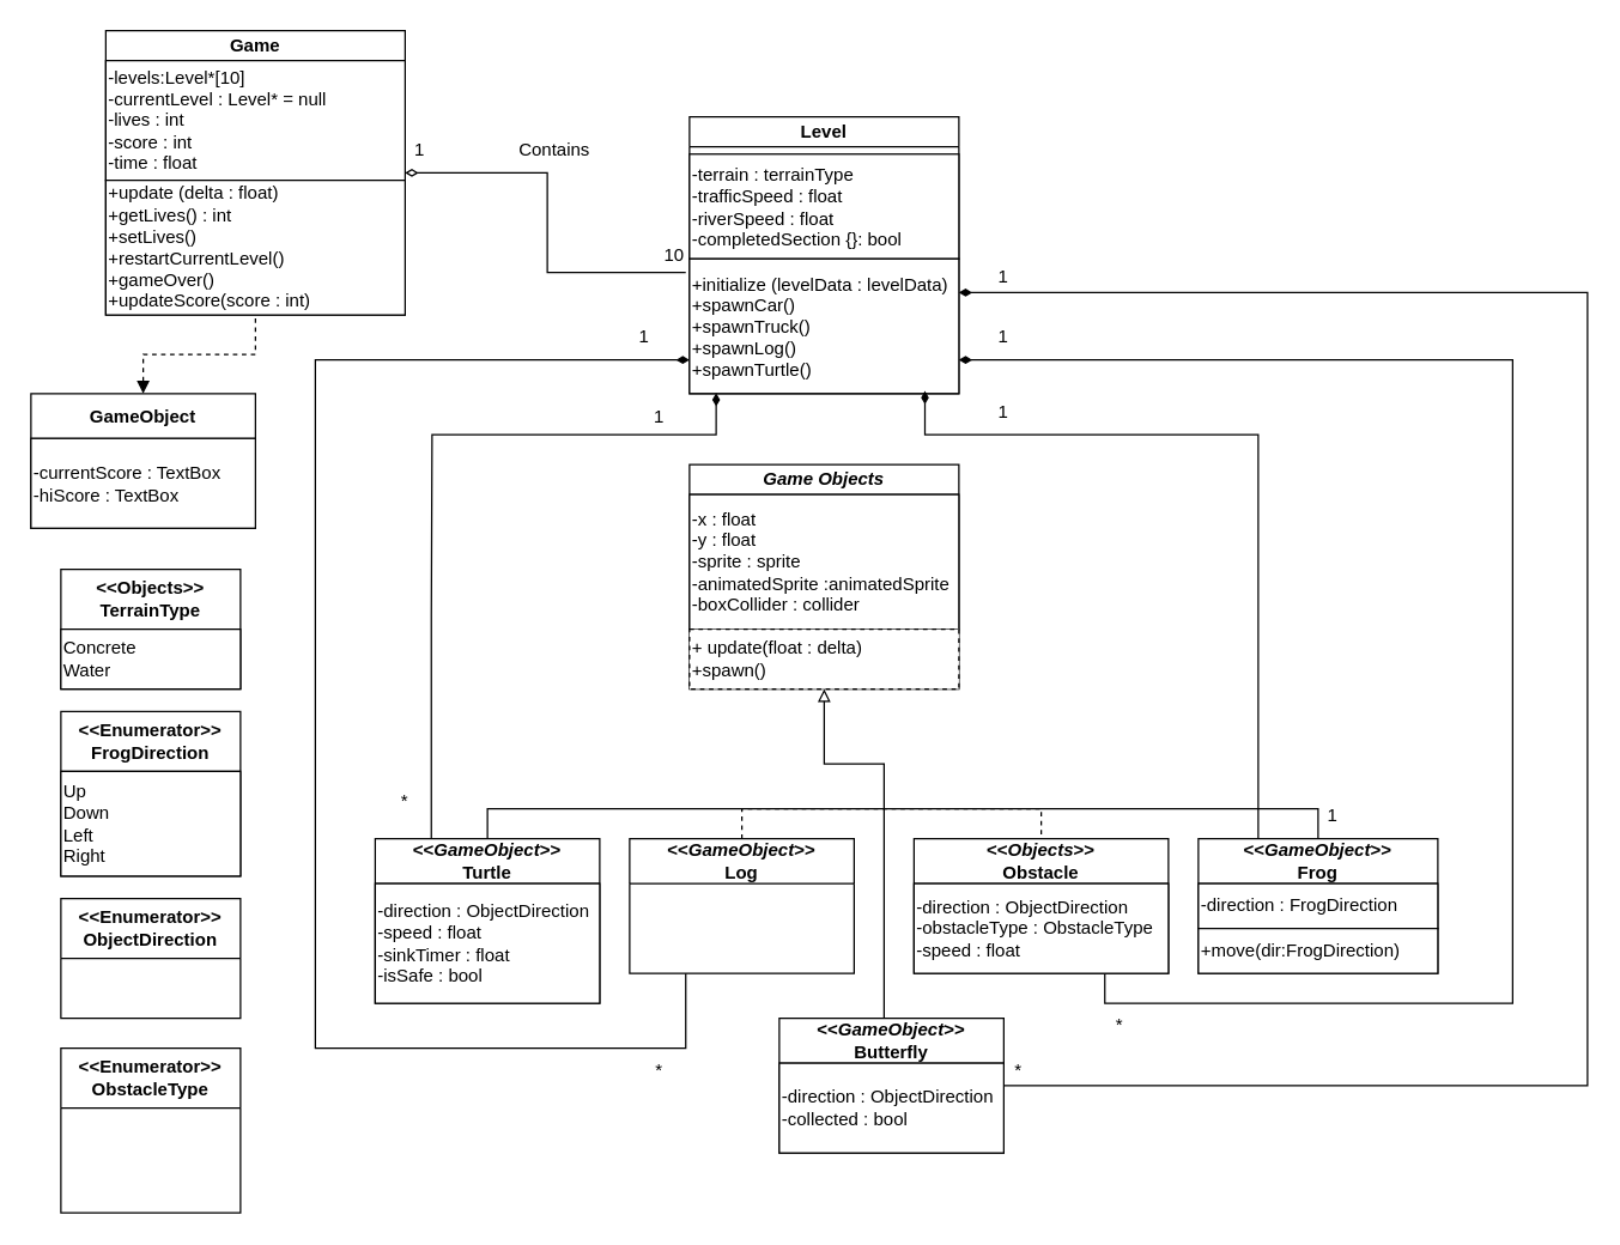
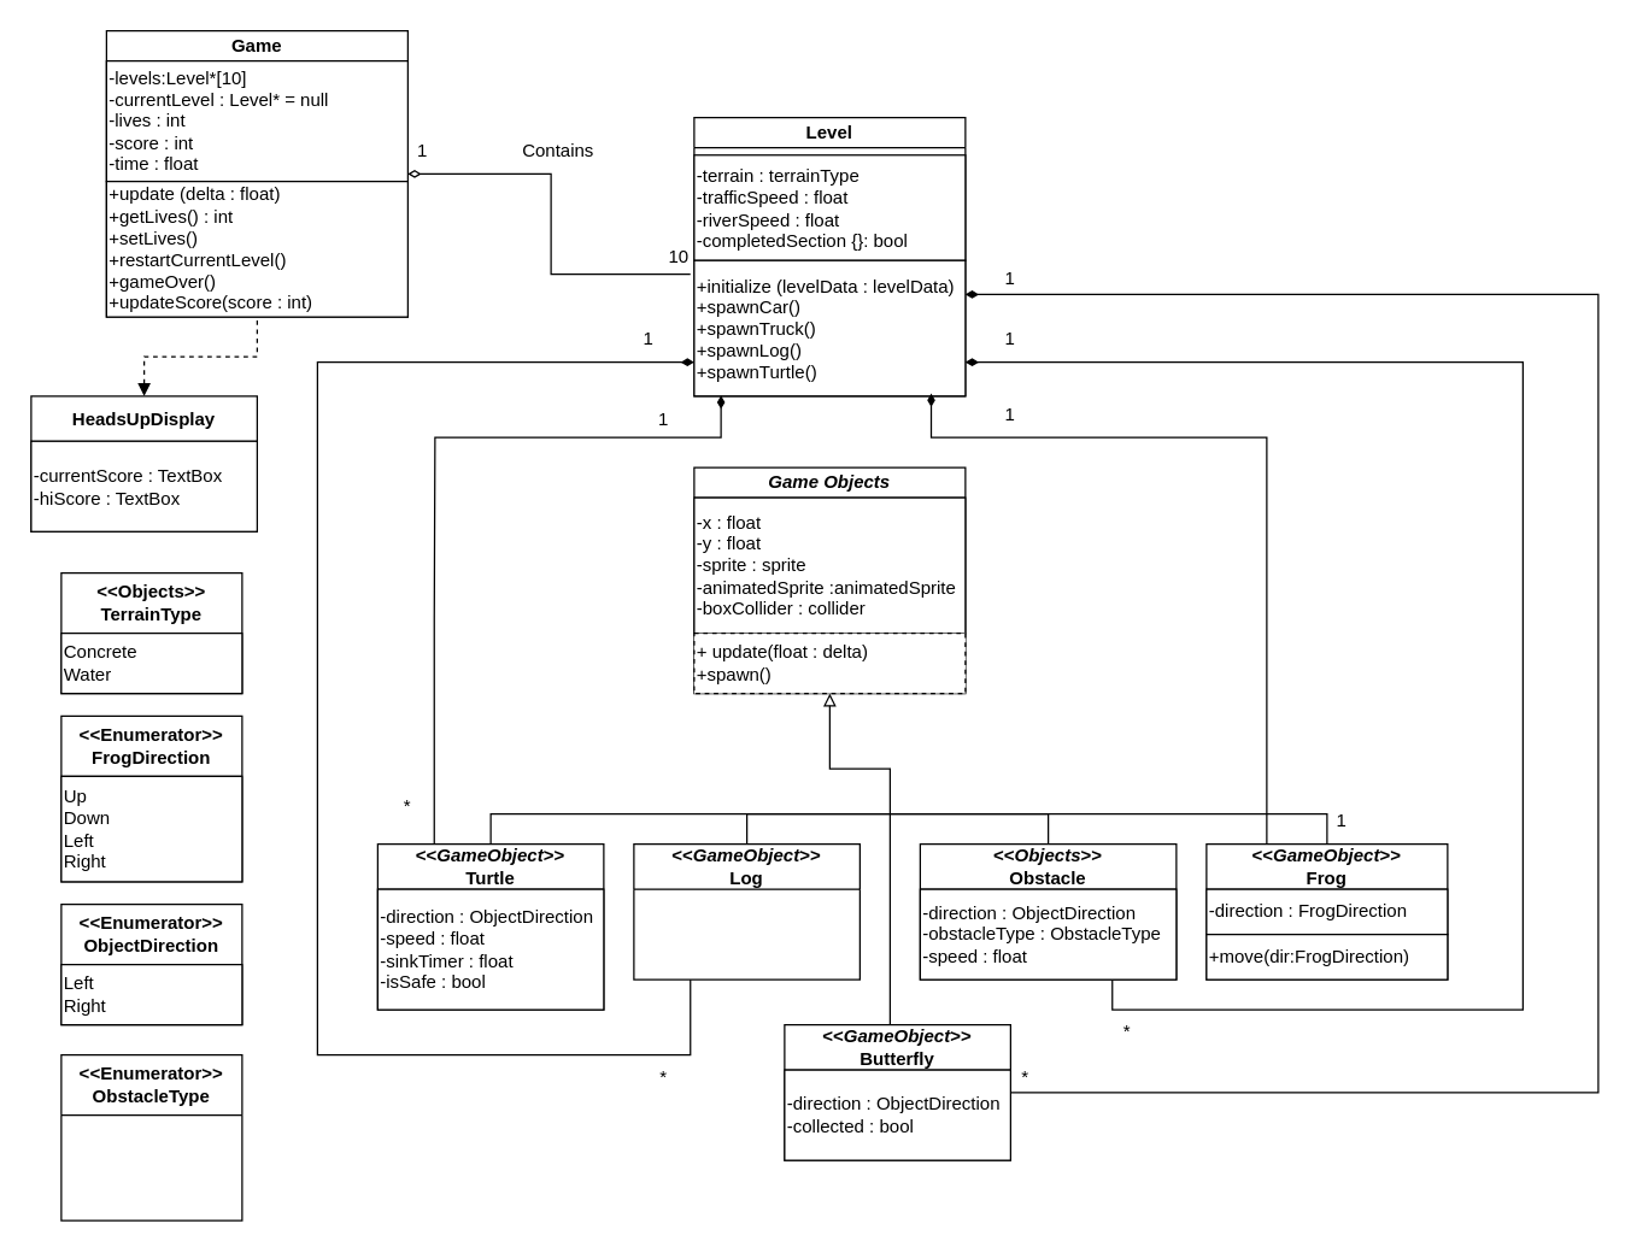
  <mxCell id="0" />
  <mxCell id="1" parent="0" />
  <mxCell id="2" value="&lt;div&gt;Game&lt;/div&gt;" style="swimlane;whiteSpace=wrap;html=1;startSize=20;" parent="1" vertex="1"><mxGeometry x="70" y="20" width="200" height="190" as="geometry" /></mxCell>
  <mxCell id="3" value="-levels:Level*[10]&lt;div&gt;-currentLevel : Level* = null&lt;/div&gt;&lt;div&gt;-lives : int&lt;/div&gt;&lt;div&gt;-score : int&lt;/div&gt;&lt;div&gt;-time : float&lt;/div&gt;" style="rounded=0;whiteSpace=wrap;html=1;align=left;" parent="2" vertex="1"><mxGeometry y="20" width="200" height="80" as="geometry" /></mxCell>
  <mxCell id="4" value="&lt;div&gt;+update (delta : float)&lt;/div&gt;+getLives() : int&lt;div&gt;+setLives()&lt;/div&gt;&lt;div&gt;+restartCurrentLevel()&lt;/div&gt;&lt;div&gt;+gameOver()&lt;/div&gt;&lt;div&gt;+updateScore(score : int)&lt;/div&gt;" style="rounded=0;whiteSpace=wrap;html=1;align=left;" parent="2" vertex="1"><mxGeometry y="100" width="200" height="90" as="geometry" /></mxCell>
  <mxCell id="5" style="edgeStyle=orthogonalEdgeStyle;rounded=0;orthogonalLoop=1;jettySize=auto;html=1;exitX=0.5;exitY=0;exitDx=0;exitDy=0;startArrow=block;startFill=1;endArrow=none;endFill=0;dashed=1;" parent="1" source="6" target="4" edge="1"><mxGeometry relative="1" as="geometry" /></mxCell>
- <mxCell id="6" value="GameObject" style="swimlane;whiteSpace=wrap;html=1;startSize=30;" parent="1" vertex="1"><mxGeometry x="20" y="262.5" width="150" height="90" as="geometry" /></mxCell>
+ <mxCell id="6" value="HeadsUpDisplay" style="swimlane;whiteSpace=wrap;html=1;startSize=30;" parent="1" vertex="1"><mxGeometry x="20" y="262.5" width="150" height="90" as="geometry" /></mxCell>
  <mxCell id="7" value="-currentScore : TextBox&lt;div&gt;&lt;span style=&quot;background-color: initial;&quot;&gt;-hiScore : TextBox&lt;/span&gt;&lt;/div&gt;" style="rounded=0;whiteSpace=wrap;html=1;align=left;" parent="6" vertex="1"><mxGeometry y="30" width="150" height="60" as="geometry" /></mxCell>
  <mxCell id="8" value="Level" style="swimlane;whiteSpace=wrap;html=1;startSize=20;" parent="1" vertex="1"><mxGeometry x="460" y="77.5" width="180" height="185" as="geometry" /></mxCell>
  <mxCell id="9" value="-terrain : terrainType&lt;div&gt;-trafficSpeed : float&lt;/div&gt;&lt;div&gt;-riverSpeed : float&lt;/div&gt;&lt;div&gt;-completedSection {}: bool&lt;/div&gt;" style="rounded=0;whiteSpace=wrap;html=1;align=left;" parent="8" vertex="1"><mxGeometry y="25" width="180" height="70" as="geometry" /></mxCell>
  <mxCell id="10" value="+initialize (levelData : levelData)&lt;div&gt;+spawnCar()&lt;div&gt;+spawnTruck()&lt;/div&gt;&lt;div&gt;+spawnLog()&lt;/div&gt;&lt;div&gt;+spawnTurtle()&lt;/div&gt;&lt;/div&gt;" style="rounded=0;whiteSpace=wrap;html=1;align=left;" parent="8" vertex="1"><mxGeometry y="95" width="180" height="90" as="geometry" /></mxCell>
  <mxCell id="11" value="&lt;div&gt;&amp;lt;&amp;lt;&lt;i&gt;GameObject&lt;/i&gt;&amp;gt;&amp;gt;&lt;/div&gt;Frog" style="swimlane;whiteSpace=wrap;html=1;startSize=30;" parent="1" vertex="1"><mxGeometry x="800" y="560" width="160" height="90" as="geometry" /></mxCell>
  <mxCell id="12" value="&lt;div&gt;-direction : FrogDirection&lt;/div&gt;" style="rounded=0;whiteSpace=wrap;html=1;align=left;" parent="11" vertex="1"><mxGeometry y="30" width="160" height="30" as="geometry" /></mxCell>
  <mxCell id="13" value="+move(dir:FrogDirection)" style="rounded=0;whiteSpace=wrap;html=1;align=left;" parent="11" vertex="1"><mxGeometry y="60" width="160" height="30" as="geometry" /></mxCell>
  <mxCell id="14" value="&amp;lt;&amp;lt;Objects&lt;span style=&quot;background-color: initial;&quot;&gt;&amp;gt;&amp;gt;&lt;/span&gt;&lt;div&gt;TerrainType&lt;/div&gt;" style="swimlane;whiteSpace=wrap;html=1;startSize=40;" parent="1" vertex="1"><mxGeometry x="40" y="380" width="120" height="80" as="geometry" /></mxCell>
  <mxCell id="15" value="Concrete&lt;div&gt;Water&lt;/div&gt;" style="rounded=0;whiteSpace=wrap;html=1;align=left;" parent="14" vertex="1"><mxGeometry y="40" width="120" height="40" as="geometry" /></mxCell>
  <mxCell id="16" value="&amp;lt;&amp;lt;Enumerator&amp;gt;&amp;gt;&lt;div&gt;FrogDirection&lt;/div&gt;" style="swimlane;whiteSpace=wrap;html=1;startSize=40;" parent="1" vertex="1"><mxGeometry x="40" y="475" width="120" height="110" as="geometry" /></mxCell>
  <mxCell id="17" value="Up&lt;div&gt;Down&lt;/div&gt;&lt;div&gt;Left&lt;/div&gt;&lt;div&gt;Right&lt;/div&gt;" style="rounded=0;whiteSpace=wrap;html=1;align=left;" parent="16" vertex="1"><mxGeometry y="40" width="120" height="70" as="geometry" /></mxCell>
  <mxCell id="18" style="edgeStyle=orthogonalEdgeStyle;rounded=0;orthogonalLoop=1;jettySize=auto;html=1;exitX=0.75;exitY=1;exitDx=0;exitDy=0;entryX=1;entryY=0.75;entryDx=0;entryDy=0;endArrow=diamondThin;endFill=1;" edge="1" parent="1" source="19" target="10"><mxGeometry relative="1" as="geometry"><Array as="points"><mxPoint x="738" y="670" /><mxPoint x="1010" y="670" /><mxPoint x="1010" y="240" /></Array></mxGeometry></mxCell>
  <mxCell id="19" value="&amp;lt;&amp;lt;&lt;i&gt;Objects&lt;/i&gt;&amp;gt;&amp;gt;&lt;div&gt;Obstacle&lt;/div&gt;" style="swimlane;whiteSpace=wrap;html=1;startSize=30;" parent="1" vertex="1"><mxGeometry x="610" y="560" width="170" height="90" as="geometry"><mxRectangle x="250" y="810" width="140" height="40" as="alternateBounds" /></mxGeometry></mxCell>
  <mxCell id="20" value="-direction : ObjectDirection&lt;div&gt;-obstacleType : ObstacleType&lt;/div&gt;&lt;div&gt;-speed : float&lt;/div&gt;" style="rounded=0;whiteSpace=wrap;html=1;align=left;" parent="19" vertex="1"><mxGeometry y="30" width="170" height="60" as="geometry" /></mxCell>
  <mxCell id="21" value="&lt;i&gt;Game Objects&lt;/i&gt;" style="swimlane;whiteSpace=wrap;html=1;startSize=20;" parent="1" vertex="1"><mxGeometry x="460" y="310" width="180" height="150" as="geometry" /></mxCell>
  <mxCell id="22" value="-x : float&lt;div&gt;-y : float&lt;/div&gt;&lt;div&gt;-sprite : sprite&lt;/div&gt;&lt;div&gt;-animatedSprite :animatedSprite&lt;/div&gt;&lt;div&gt;-boxCollider : collider&lt;/div&gt;" style="rounded=0;whiteSpace=wrap;html=1;align=left;" parent="21" vertex="1"><mxGeometry y="20" width="180" height="90" as="geometry" /></mxCell>
  <mxCell id="23" value="&lt;div&gt;+ update(float&amp;nbsp;&lt;span style=&quot;background-color: initial;&quot;&gt;: delta)&lt;/span&gt;&lt;/div&gt;+spawn()" style="rounded=0;whiteSpace=wrap;html=1;align=left;dashed=1;" parent="21" vertex="1"><mxGeometry y="110" width="180" height="40" as="geometry" /></mxCell>
- <mxCell id="24" style="edgeStyle=orthogonalEdgeStyle;rounded=0;orthogonalLoop=1;jettySize=auto;html=1;exitX=0.5;exitY=0;exitDx=0;exitDy=0;entryX=0.5;entryY=0;entryDx=0;entryDy=0;endArrow=none;endFill=0;dashed=1;" edge="1" parent="1" source="26" target="19"><mxGeometry relative="1" as="geometry" /></mxCell>
+ <mxCell id="24" style="edgeStyle=orthogonalEdgeStyle;rounded=0;orthogonalLoop=1;jettySize=auto;html=1;exitX=0.5;exitY=0;exitDx=0;exitDy=0;entryX=0.5;entryY=0;entryDx=0;entryDy=0;endArrow=none;endFill=0;" edge="1" parent="1" source="26" target="19"><mxGeometry relative="1" as="geometry" /></mxCell>
  <mxCell id="25" style="edgeStyle=orthogonalEdgeStyle;rounded=0;orthogonalLoop=1;jettySize=auto;html=1;exitX=0.25;exitY=1;exitDx=0;exitDy=0;entryX=0;entryY=0.75;entryDx=0;entryDy=0;endArrow=diamondThin;endFill=1;" edge="1" parent="1" source="26" target="10"><mxGeometry relative="1" as="geometry"><Array as="points"><mxPoint x="458" y="700" /><mxPoint x="210" y="700" /><mxPoint x="210" y="240" /></Array></mxGeometry></mxCell>
  <mxCell id="26" value="&amp;lt;&amp;lt;&lt;i&gt;GameObject&lt;/i&gt;&amp;gt;&amp;gt;&lt;div&gt;Log&lt;/div&gt;" style="swimlane;whiteSpace=wrap;html=1;startSize=30;" parent="1" vertex="1"><mxGeometry x="420" y="560" width="150" height="90" as="geometry" /></mxCell>
  <mxCell id="27" style="edgeStyle=orthogonalEdgeStyle;rounded=0;orthogonalLoop=1;jettySize=auto;html=1;exitX=0.5;exitY=0;exitDx=0;exitDy=0;entryX=0.5;entryY=0;entryDx=0;entryDy=0;endArrow=none;endFill=0;" edge="1" parent="1" source="29" target="11"><mxGeometry relative="1" as="geometry" /></mxCell>
  <mxCell id="28" style="edgeStyle=orthogonalEdgeStyle;rounded=0;orthogonalLoop=1;jettySize=auto;html=1;exitX=0.25;exitY=0;exitDx=0;exitDy=0;entryX=0.099;entryY=0.996;entryDx=0;entryDy=0;endArrow=diamondThin;endFill=1;entryPerimeter=0;" edge="1" parent="1" source="29" target="10"><mxGeometry relative="1" as="geometry"><Array as="points"><mxPoint x="288" y="411" /><mxPoint x="288" y="290" /><mxPoint x="478" y="290" /></Array></mxGeometry></mxCell>
  <mxCell id="29" value="&amp;lt;&amp;lt;&lt;i&gt;GameObject&lt;/i&gt;&amp;gt;&amp;gt;&lt;div&gt;Turtle&lt;/div&gt;" style="swimlane;whiteSpace=wrap;html=1;startSize=30;" parent="1" vertex="1"><mxGeometry x="250" y="560" width="150" height="110" as="geometry" /></mxCell>
  <mxCell id="30" value="-direction : ObjectDirection&lt;div&gt;-speed : float&lt;/div&gt;&lt;div&gt;-sinkTimer : float&lt;/div&gt;&lt;div&gt;-isSafe : bool&lt;/div&gt;" style="rounded=0;whiteSpace=wrap;html=1;align=left;" parent="29" vertex="1"><mxGeometry y="30" width="150" height="80" as="geometry" /></mxCell>
  <mxCell id="31" value="&amp;lt;&amp;lt;Enumerator&amp;gt;&amp;gt;&lt;div&gt;ObjectDirection&lt;/div&gt;" style="swimlane;whiteSpace=wrap;html=1;startSize=40;" parent="1" vertex="1"><mxGeometry x="40" y="600" width="120" height="80" as="geometry" /></mxCell>
+ <mxCell id="32" value="&lt;div&gt;Left&lt;/div&gt;&lt;div&gt;Right&lt;/div&gt;" style="rounded=0;whiteSpace=wrap;html=1;align=left;" parent="31" vertex="1"><mxGeometry y="40" width="120" height="40" as="geometry" /></mxCell>
  <mxCell id="33" value="&amp;lt;&amp;lt;Enumerator&amp;gt;&amp;gt;&lt;div&gt;ObstacleType&lt;/div&gt;" style="swimlane;whiteSpace=wrap;html=1;startSize=40;" parent="1" vertex="1"><mxGeometry x="40" y="700" width="120" height="110" as="geometry" /></mxCell>
  <mxCell id="34" style="edgeStyle=orthogonalEdgeStyle;rounded=0;orthogonalLoop=1;jettySize=auto;html=1;exitX=0.5;exitY=0;exitDx=0;exitDy=0;entryX=0.5;entryY=1;entryDx=0;entryDy=0;endArrow=block;endFill=0;" parent="1" target="21" edge="1"><mxGeometry relative="1" as="geometry"><Array as="points"><mxPoint x="590" y="510" /><mxPoint x="550" y="510" /></Array><mxPoint x="590" y="680" as="sourcePoint" /><mxPoint x="715" y="500" as="targetPoint" /></mxGeometry></mxCell>
  <mxCell id="35" value="&amp;lt;&amp;lt;&lt;i&gt;GameObject&lt;/i&gt;&amp;gt;&amp;gt;&lt;div&gt;Butterfly&lt;/div&gt;" style="swimlane;whiteSpace=wrap;html=1;startSize=30;" parent="1" vertex="1"><mxGeometry x="520" y="680" width="150" height="90" as="geometry" /></mxCell>
  <mxCell id="36" value="-direction : ObjectDirection&lt;div&gt;-collected : bool&lt;/div&gt;" style="rounded=0;whiteSpace=wrap;html=1;align=left;" parent="35" vertex="1"><mxGeometry y="30" width="150" height="60" as="geometry" /></mxCell>
  <mxCell id="37" style="edgeStyle=orthogonalEdgeStyle;rounded=0;orthogonalLoop=1;jettySize=auto;html=1;exitX=1;exitY=0.5;exitDx=0;exitDy=0;entryX=-0.014;entryY=0.1;entryDx=0;entryDy=0;entryPerimeter=0;endArrow=none;endFill=0;startArrow=diamondThin;startFill=0;sourcePerimeterSpacing=0;" edge="1" parent="1" source="2" target="10"><mxGeometry relative="1" as="geometry" /></mxCell>
  <mxCell id="38" style="edgeStyle=orthogonalEdgeStyle;rounded=0;orthogonalLoop=1;jettySize=auto;html=1;exitX=0.25;exitY=0;exitDx=0;exitDy=0;endArrow=diamondThin;endFill=1;jumpSize=6;entryX=0.874;entryY=0.981;entryDx=0;entryDy=0;entryPerimeter=0;" edge="1" parent="1" source="11" target="10"><mxGeometry relative="1" as="geometry"><mxPoint x="670" y="230" as="targetPoint" /><Array as="points"><mxPoint x="840" y="290" /><mxPoint x="617" y="290" /></Array></mxGeometry></mxCell>
  <mxCell id="39" value="1" style="text;html=1;align=center;verticalAlign=middle;whiteSpace=wrap;rounded=0;" vertex="1" parent="1"><mxGeometry x="860" y="530" width="60" height="30" as="geometry" /></mxCell>
  <mxCell id="40" value="*" style="text;html=1;align=center;verticalAlign=middle;whiteSpace=wrap;rounded=0;" vertex="1" parent="1"><mxGeometry x="740" y="670" width="15" height="30" as="geometry" /></mxCell>
  <mxCell id="41" value="*" style="text;html=1;align=center;verticalAlign=middle;whiteSpace=wrap;rounded=0;" vertex="1" parent="1"><mxGeometry x="430" y="700" width="20" height="30" as="geometry" /></mxCell>
  <mxCell id="42" value="*" style="text;html=1;align=center;verticalAlign=middle;whiteSpace=wrap;rounded=0;" vertex="1" parent="1"><mxGeometry x="260" y="520" width="20" height="30" as="geometry" /></mxCell>
  <mxCell id="43" value="1" style="text;html=1;align=center;verticalAlign=middle;whiteSpace=wrap;rounded=0;" vertex="1" parent="1"><mxGeometry x="250" y="85" width="60" height="30" as="geometry" /></mxCell>
  <mxCell id="44" value="10" style="text;html=1;align=center;verticalAlign=middle;whiteSpace=wrap;rounded=0;" vertex="1" parent="1"><mxGeometry x="420" y="155" width="60" height="30" as="geometry" /></mxCell>
  <mxCell id="45" value="Contains" style="text;html=1;align=center;verticalAlign=middle;whiteSpace=wrap;rounded=0;" vertex="1" parent="1"><mxGeometry x="340" y="85" width="60" height="30" as="geometry" /></mxCell>
  <mxCell id="46" style="edgeStyle=orthogonalEdgeStyle;rounded=0;orthogonalLoop=1;jettySize=auto;html=1;exitX=1;exitY=0.25;exitDx=0;exitDy=0;entryX=1;entryY=0.25;entryDx=0;entryDy=0;endArrow=diamondThin;endFill=1;" edge="1" parent="1" source="36" target="10"><mxGeometry relative="1" as="geometry"><Array as="points"><mxPoint x="1060" y="725" /><mxPoint x="1060" y="195" /></Array></mxGeometry></mxCell>
  <mxCell id="47" value="*" style="text;html=1;align=center;verticalAlign=middle;whiteSpace=wrap;rounded=0;" vertex="1" parent="1"><mxGeometry x="670" y="700" width="20" height="30" as="geometry" /></mxCell>
  <mxCell id="48" value="1" style="text;html=1;align=center;verticalAlign=middle;whiteSpace=wrap;rounded=0;" vertex="1" parent="1"><mxGeometry x="400" y="210" width="60" height="30" as="geometry" /></mxCell>
  <mxCell id="49" value="1" style="text;html=1;align=center;verticalAlign=middle;whiteSpace=wrap;rounded=0;" vertex="1" parent="1"><mxGeometry x="410" y="262.5" width="60" height="30" as="geometry" /></mxCell>
  <mxCell id="50" value="1" style="text;html=1;align=center;verticalAlign=middle;whiteSpace=wrap;rounded=0;" vertex="1" parent="1"><mxGeometry x="640" y="170" width="60" height="30" as="geometry" /></mxCell>
  <mxCell id="51" value="1" style="text;html=1;align=center;verticalAlign=middle;whiteSpace=wrap;rounded=0;" vertex="1" parent="1"><mxGeometry x="640" y="210" width="60" height="30" as="geometry" /></mxCell>
  <mxCell id="52" value="1" style="text;html=1;align=center;verticalAlign=middle;whiteSpace=wrap;rounded=0;" vertex="1" parent="1"><mxGeometry x="640" y="260" width="60" height="30" as="geometry" /></mxCell>
